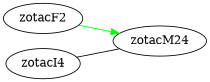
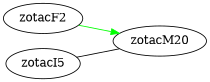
  digraph {
    rankdir=LR
    n1 [label=zotacF2]
-   zotacM20 [label=zotacM24]
-   zotacI4
+   zotacM20
+   zotacI4 [label=zotacI5]
    subgraph sub_1 {
      n1
      zotacM20
    }
    subgraph sub_2 {
      n1
      zotacM20
      zotacI4
    }
    n1 -> zotacM20 [color=green]
    zotacI4 -> zotacM20 [dir=none]
  }
